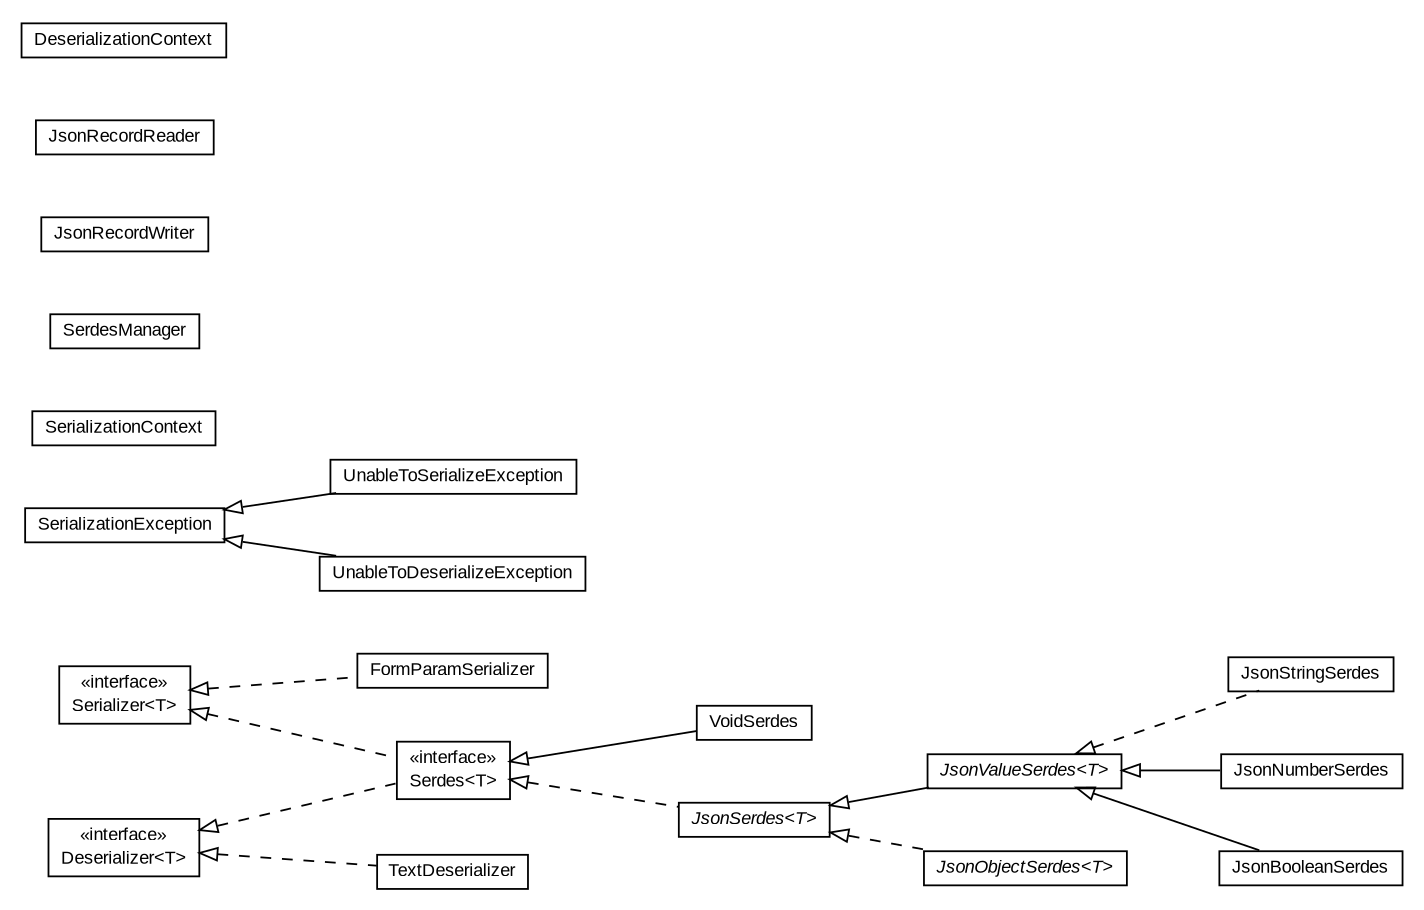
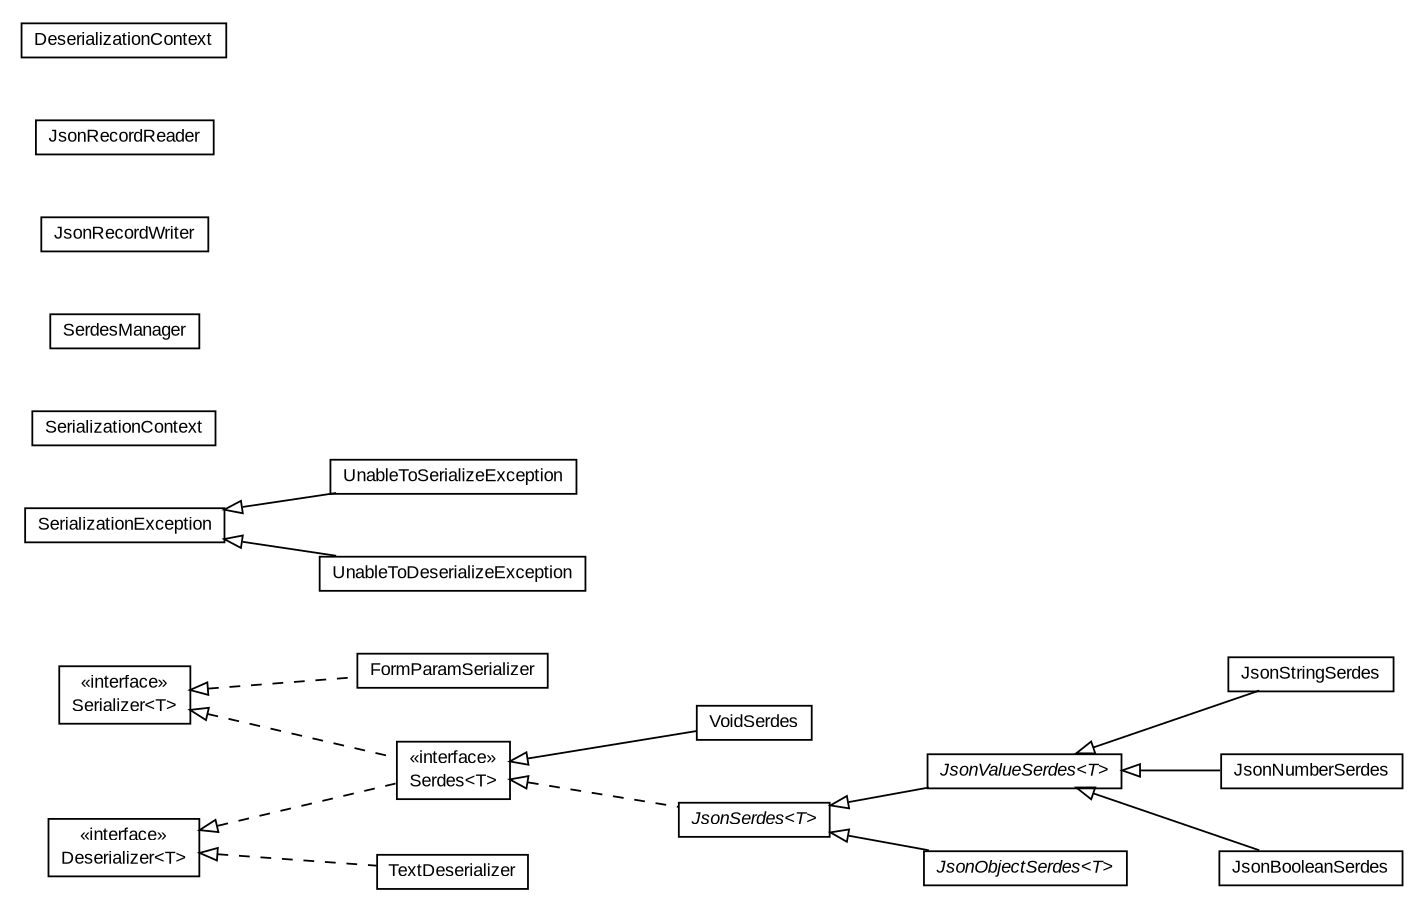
  digraph {
    nodesep=0.25
    rankdir=LR
    ranksep=0.5
    node [fontcolor=black fontname=arial fontsize=10.0 shape=plaintext]
    edge [arrowtail=empty dir=back fontname=arial fontsize=10 headport=p labelfontname=arial labelfontsize=10 tailport=p]
    n1 [label=<<table title="org.turbogwt.core.http.serialization.VoidSerdes" border="0" cellborder="1" cellspacing="0" cellpadding="2" port="p" href="./VoidSerdes.html"> 		<tr><td><table border="0" cellspacing="0" cellpadding="1"> <tr><td align="center" balign="center"> VoidSerdes </td></tr> 		</table></td></tr> 		</table>>]
    n2 [label=<<table title="org.turbogwt.core.http.serialization.UnableToSerializeException" border="0" cellborder="1" cellspacing="0" cellpadding="2" port="p" href="./UnableToSerializeException.html"> 		<tr><td><table border="0" cellspacing="0" cellpadding="1"> <tr><td align="center" balign="center"> UnableToSerializeException </td></tr> 		</table></td></tr> 		</table>>]
    n3 [label=<<table title="org.turbogwt.core.http.serialization.UnableToDeserializeException" border="0" cellborder="1" cellspacing="0" cellpadding="2" port="p" href="./UnableToDeserializeException.html"> 		<tr><td><table border="0" cellspacing="0" cellpadding="1"> <tr><td align="center" balign="center"> UnableToDeserializeException </td></tr> 		</table></td></tr> 		</table>>]
    n4 [label=<<table title="org.turbogwt.core.http.serialization.TextDeserializer" border="0" cellborder="1" cellspacing="0" cellpadding="2" port="p" href="./TextDeserializer.html"> 		<tr><td><table border="0" cellspacing="0" cellpadding="1"> <tr><td align="center" balign="center"> TextDeserializer </td></tr> 		</table></td></tr> 		</table>>]
    n5 [label=<<table title="org.turbogwt.core.http.serialization.Serializer" border="0" cellborder="1" cellspacing="0" cellpadding="2" port="p" href="./Serializer.html"> 		<tr><td><table border="0" cellspacing="0" cellpadding="1"> <tr><td align="center" balign="center"> &#171;interface&#187; </td></tr> <tr><td align="center" balign="center"> Serializer&lt;T&gt; </td></tr> 		</table></td></tr> 		</table>>]
    n6 [label=<<table title="org.turbogwt.core.http.serialization.Serdes" border="0" cellborder="1" cellspacing="0" cellpadding="2" port="p" href="./Serdes.html"> 		<tr><td><table border="0" cellspacing="0" cellpadding="1"> <tr><td align="center" balign="center"> &#171;interface&#187; </td></tr> <tr><td align="center" balign="center"> Serdes&lt;T&gt; </td></tr> 		</table></td></tr> 		</table>>]
    n7 [label=<<table title="org.turbogwt.core.http.serialization.FormParamSerializer" border="0" cellborder="1" cellspacing="0" cellpadding="2" port="p" href="./FormParamSerializer.html"> 		<tr><td><table border="0" cellspacing="0" cellpadding="1"> <tr><td align="center" balign="center"> FormParamSerializer </td></tr> 		</table></td></tr> 		</table>>]
    n8 [label=<<table title="org.turbogwt.core.http.serialization.JsonSerdes" border="0" cellborder="1" cellspacing="0" cellpadding="2" port="p" href="./JsonSerdes.html"> 		<tr><td><table border="0" cellspacing="0" cellpadding="1"> <tr><td align="center" balign="center"><font face="arial italic"> JsonSerdes&lt;T&gt; </font></td></tr> 		</table></td></tr> 		</table>>]
    n9 [label=<<table title="org.turbogwt.core.http.serialization.SerializationException" border="0" cellborder="1" cellspacing="0" cellpadding="2" port="p" href="./SerializationException.html"> 		<tr><td><table border="0" cellspacing="0" cellpadding="1"> <tr><td align="center" balign="center"> SerializationException </td></tr> 		</table></td></tr> 		</table>>]
    n10 [label=<<table title="org.turbogwt.core.http.serialization.SerializationContext" border="0" cellborder="1" cellspacing="0" cellpadding="2" port="p" href="./SerializationContext.html"> 		<tr><td><table border="0" cellspacing="0" cellpadding="1"> <tr><td align="center" balign="center"> SerializationContext </td></tr> 		</table></td></tr> 		</table>>]
    n11 [label=<<table title="org.turbogwt.core.http.serialization.SerdesManager" border="0" cellborder="1" cellspacing="0" cellpadding="2" port="p" href="./SerdesManager.html"> 		<tr><td><table border="0" cellspacing="0" cellpadding="1"> <tr><td align="center" balign="center"> SerdesManager </td></tr> 		</table></td></tr> 		</table>>]
    n12 [label=<<table title="org.turbogwt.core.http.serialization.JsonValueSerdes" border="0" cellborder="1" cellspacing="0" cellpadding="2" port="p" href="./JsonValueSerdes.html"> 		<tr><td><table border="0" cellspacing="0" cellpadding="1"> <tr><td align="center" balign="center"><font face="arial italic"> JsonValueSerdes&lt;T&gt; </font></td></tr> 		</table></td></tr> 		</table>>]
    n13 [label=<<table title="org.turbogwt.core.http.serialization.JsonObjectSerdes" border="0" cellborder="1" cellspacing="0" cellpadding="2" port="p" href="./JsonObjectSerdes.html"> 		<tr><td><table border="0" cellspacing="0" cellpadding="1"> <tr><td align="center" balign="center"><font face="arial italic"> JsonObjectSerdes&lt;T&gt; </font></td></tr> 		</table></td></tr> 		</table>>]
    n14 [label=<<table title="org.turbogwt.core.http.serialization.JsonStringSerdes" border="0" cellborder="1" cellspacing="0" cellpadding="2" port="p" href="./JsonStringSerdes.html"> 		<tr><td><table border="0" cellspacing="0" cellpadding="1"> <tr><td align="center" balign="center"> JsonStringSerdes </td></tr> 		</table></td></tr> 		</table>>]
    n15 [label=<<table title="org.turbogwt.core.http.serialization.JsonNumberSerdes" border="0" cellborder="1" cellspacing="0" cellpadding="2" port="p" href="./JsonNumberSerdes.html"> 		<tr><td><table border="0" cellspacing="0" cellpadding="1"> <tr><td align="center" balign="center"> JsonNumberSerdes </td></tr> 		</table></td></tr> 		</table>>]
    n16 [label=<<table title="org.turbogwt.core.http.serialization.JsonBooleanSerdes" border="0" cellborder="1" cellspacing="0" cellpadding="2" port="p" href="./JsonBooleanSerdes.html"> 		<tr><td><table border="0" cellspacing="0" cellpadding="1"> <tr><td align="center" balign="center"> JsonBooleanSerdes </td></tr> 		</table></td></tr> 		</table>>]
    n17 [label=<<table title="org.turbogwt.core.http.serialization.JsonRecordWriter" border="0" cellborder="1" cellspacing="0" cellpadding="2" port="p" href="./JsonRecordWriter.html"> 		<tr><td><table border="0" cellspacing="0" cellpadding="1"> <tr><td align="center" balign="center"> JsonRecordWriter </td></tr> 		</table></td></tr> 		</table>>]
    n18 [label=<<table title="org.turbogwt.core.http.serialization.JsonRecordReader" border="0" cellborder="1" cellspacing="0" cellpadding="2" port="p" href="./JsonRecordReader.html"> 		<tr><td><table border="0" cellspacing="0" cellpadding="1"> <tr><td align="center" balign="center"> JsonRecordReader </td></tr> 		</table></td></tr> 		</table>>]
    n19 [label=<<table title="org.turbogwt.core.http.serialization.Deserializer" border="0" cellborder="1" cellspacing="0" cellpadding="2" port="p" href="./Deserializer.html"> 		<tr><td><table border="0" cellspacing="0" cellpadding="1"> <tr><td align="center" balign="center"> &#171;interface&#187; </td></tr> <tr><td align="center" balign="center"> Deserializer&lt;T&gt; </td></tr> 		</table></td></tr> 		</table>>]
    n20 [label=<<table title="org.turbogwt.core.http.serialization.DeserializationContext" border="0" cellborder="1" cellspacing="0" cellpadding="2" port="p" href="./DeserializationContext.html"> 		<tr><td><table border="0" cellspacing="0" cellpadding="1"> <tr><td align="center" balign="center"> DeserializationContext </td></tr> 		</table></td></tr> 		</table>>]
    n5 -> n6 [style=dashed]
    n5 -> n7 [style=dashed]
    n6 -> n1 [style=solid]
    n6 -> n8 [style=dashed]
    n8 -> n12
-   n8 -> n13 [style=dashed]
+   n8 -> n13
    n9 -> n2
    n9 -> n3
-   n12 -> n14 [style=dashed]
+   n12 -> n14
    n12 -> n15
    n12 -> n16
    n19 -> n4 [style=dashed]
    n19 -> n6 [style=dashed]
  }
